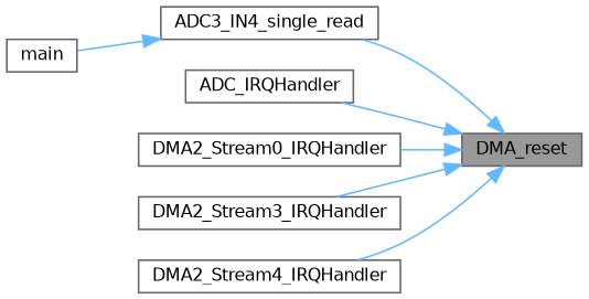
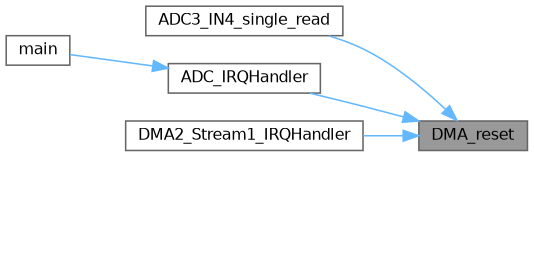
  digraph {
    fontname="DejaVu Sans"
    rankdir=RL
    node [color=grey40 fillcolor=white fontname="DejaVu Sans" fontsize=10 shape=box style=filled]
    edge [color=steelblue1 dir=back fontname="DejaVu Sans" fontsize=10 labelfontname=Helvetica labelfontsize=10 style=solid]
    n1 [color=gray40 fillcolor=grey60 fontcolor=black height=0.2 label=DMA_reset width=0.4]
    n2 [height=0.2 label=ADC3_IN4_single_read width=0.4]
    n3 [height=0.2 label=ADC_IRQHandler width=0.4]
-   n4 [height=0.2 label=DMA2_Stream0_IRQHandler width=0.4]
-   n5 [height=0.2 label=DMA2_Stream3_IRQHandler width=0.4]
-   n6 [height=0.2 label=DMA2_Stream4_IRQHandler width=0.4]
+   n4 [height=0.2 label=DMA2_Stream1_IRQHandler width=0.4]
    n7 [height=0.2 label=main width=0.4]
    n1 -> n2
    n1 -> n3
    n1 -> n4
-   n1 -> n5
-   n1 -> n6
-   n2 -> n7
+   n3 -> n7
  }
